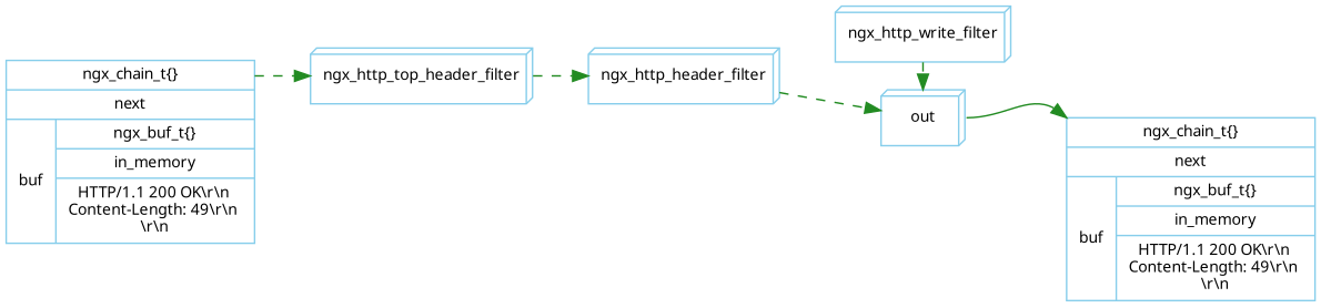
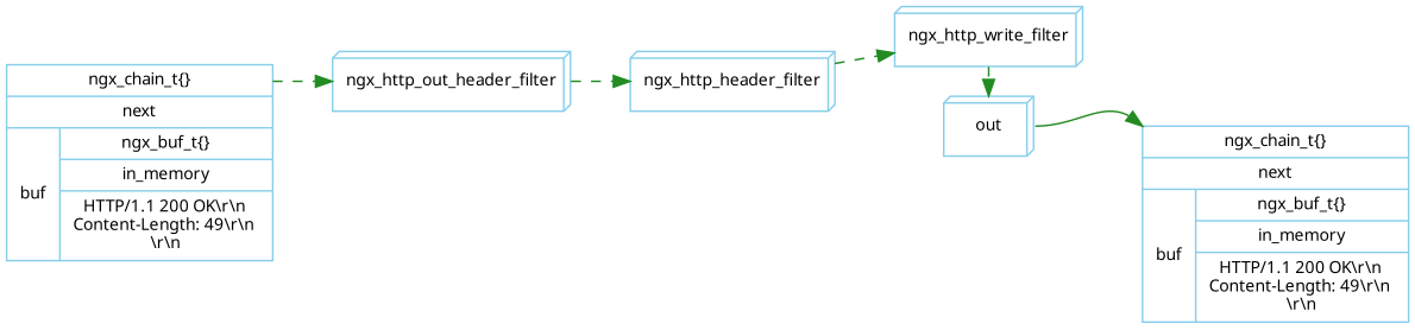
  digraph {
    rankdir=LR
    node [color=skyblue fontname=Verdana fontsize=10 shape=box3d]
    edge [color=forestgreen fontname=Verdana fontsize=10 style=dashed weight=9]
    ngx_http_write_filter
    out
    n3 [label="<head>ngx_chain_t\{\}|<next>next|{buf|{ngx_buf_t\{\}|in_memory|HTTP/1.1 200 OK\\r\\n \nContent-Length: 49\\r\\n \n\\r\\n}}" shape=record]
    n4 [label="<head>ngx_chain_t\{\}|<next>next|{buf|{ngx_buf_t\{\}|in_memory|HTTP/1.1 200 OK\\r\\n \nContent-Length: 49\\r\\n \n\\r\\n}}" shape=record]
-   ngx_http_top_header_filter
+   ngx_http_top_header_filter [label=ngx_http_out_header_filter]
    ngx_http_header_filter
    subgraph sub_1 {
      rank=same
      ngx_http_write_filter
      out
    }
    ngx_http_write_filter -> out [weight=""]
    out -> n3 [headport="head:nw" tailport=e style="" weight=""]
    n4 -> ngx_http_top_header_filter [tailport=head]
    ngx_http_top_header_filter -> ngx_http_header_filter
-   ngx_http_header_filter -> out
+   ngx_http_header_filter -> ngx_http_write_filter
  }
